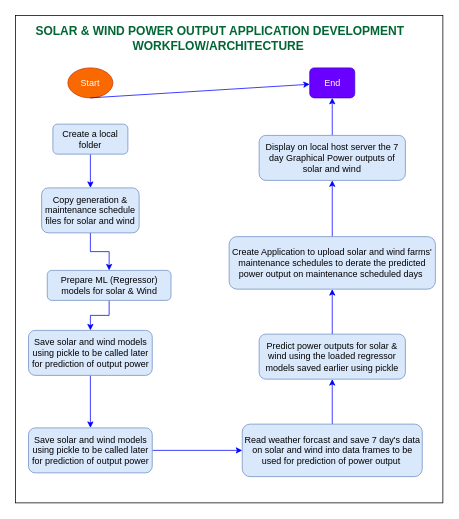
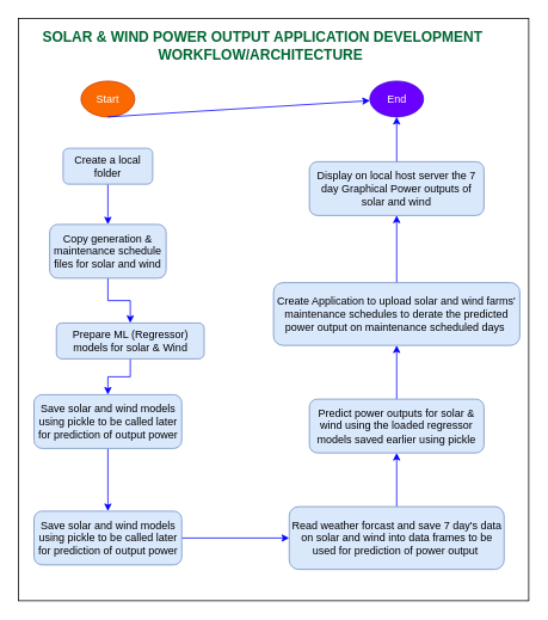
  <mxCell id="0" />
  <mxCell id="1" parent="0" />
  <mxCell id="2" value="" style="rounded=0;whiteSpace=wrap;html=1;fillColor=none;" vertex="1" parent="1"><mxGeometry x="20" y="20" width="570" height="650" as="geometry" /></mxCell>
  <mxCell id="3" value="Start" style="ellipse;whiteSpace=wrap;html=1;fillColor=#fa6800;strokeColor=#C73500;fontColor=#ffffff;" parent="1" vertex="1"><mxGeometry x="90" y="90" width="60" height="40" as="geometry" /></mxCell>
- <mxCell id="4" value="End" style="whiteSpace=wrap;html=1;fillColor=#6a00ff;strokeColor=#3700CC;fontColor=#ffffff;rounded=1;" parent="1" vertex="1"><mxGeometry x="412.5" y="90" width="60" height="40" as="geometry" /></mxCell>
+ <mxCell id="4" value="End" style="ellipse;whiteSpace=wrap;html=1;fillColor=#6a00ff;strokeColor=#3700CC;fontColor=#ffffff;" parent="1" vertex="1"><mxGeometry x="412.5" y="90" width="60" height="40" as="geometry" /></mxCell>
  <mxCell id="5" style="edgeStyle=orthogonalEdgeStyle;rounded=0;orthogonalLoop=1;jettySize=auto;html=1;entryX=0.5;entryY=0;entryDx=0;entryDy=0;strokeColor=#0000FF;" edge="1" parent="1" source="6" target="10"><mxGeometry relative="1" as="geometry" /></mxCell>
  <mxCell id="6" value="Create a local folder" style="rounded=1;whiteSpace=wrap;html=1;fillColor=#dae8fc;strokeColor=#6c8ebf;" parent="1" vertex="1"><mxGeometry x="70" y="165" width="100" height="40" as="geometry" /></mxCell>
  <mxCell id="7" value="" style="endArrow=classic;html=1;exitX=0.5;exitY=1;exitDx=0;exitDy=0;fillColor=#6a00ff;strokeColor=#0000FF;" parent="1" source="3" target="4" edge="1"><mxGeometry width="50" height="50" relative="1" as="geometry"><mxPoint x="420" y="360" as="sourcePoint" /><mxPoint x="470" y="310" as="targetPoint" /></mxGeometry></mxCell>
  <mxCell id="8" value="&lt;b&gt;&lt;font style=&quot;font-size: 16px&quot; color=&quot;#006633&quot;&gt;SOLAR &amp;amp; WIND POWER OUTPUT APPLICATION DEVELOPMENT WORKFLOW/ARCHITECTURE&amp;nbsp;&lt;/font&gt;&lt;/b&gt;" style="rounded=1;whiteSpace=wrap;html=1;fillColor=none;strokeColor=none;" vertex="1" parent="1"><mxGeometry x="22.5" y="20" width="540" height="60" as="geometry" /></mxCell>
  <mxCell id="9" style="edgeStyle=orthogonalEdgeStyle;rounded=0;orthogonalLoop=1;jettySize=auto;html=1;entryX=0.5;entryY=0;entryDx=0;entryDy=0;strokeColor=#0000FF;" edge="1" parent="1" source="10" target="12"><mxGeometry relative="1" as="geometry" /></mxCell>
  <mxCell id="10" value="Copy generation &amp;amp; maintenance schedule files for solar and wind" style="rounded=1;whiteSpace=wrap;html=1;fillColor=#dae8fc;strokeColor=#6c8ebf;" vertex="1" parent="1"><mxGeometry x="55" y="250" width="130" height="60" as="geometry" /></mxCell>
  <mxCell id="11" style="edgeStyle=orthogonalEdgeStyle;rounded=0;orthogonalLoop=1;jettySize=auto;html=1;entryX=0.5;entryY=0;entryDx=0;entryDy=0;strokeColor=#0000FF;" edge="1" parent="1" source="12" target="14"><mxGeometry relative="1" as="geometry" /></mxCell>
  <mxCell id="12" value="Prepare ML (Regressor) models for solar &amp;amp; Wind" style="rounded=1;whiteSpace=wrap;html=1;fillColor=#dae8fc;strokeColor=#6c8ebf;" vertex="1" parent="1"><mxGeometry x="62.5" y="360" width="165" height="40" as="geometry" /></mxCell>
  <mxCell id="13" style="edgeStyle=orthogonalEdgeStyle;rounded=0;orthogonalLoop=1;jettySize=auto;html=1;entryX=0.5;entryY=0;entryDx=0;entryDy=0;strokeColor=#0000FF;" edge="1" parent="1" source="14" target="16"><mxGeometry relative="1" as="geometry" /></mxCell>
  <mxCell id="14" value="Save solar and wind models using pickle to be called later for prediction of output power" style="rounded=1;whiteSpace=wrap;html=1;fillColor=#dae8fc;strokeColor=#6c8ebf;" vertex="1" parent="1"><mxGeometry x="37.5" y="440" width="165" height="60" as="geometry" /></mxCell>
  <mxCell id="15" style="edgeStyle=orthogonalEdgeStyle;rounded=0;orthogonalLoop=1;jettySize=auto;html=1;entryX=0;entryY=0.5;entryDx=0;entryDy=0;strokeColor=#0000FF;" edge="1" parent="1" source="16" target="18"><mxGeometry relative="1" as="geometry" /></mxCell>
  <mxCell id="16" value="Save solar and wind models using pickle to be called later for prediction of output power" style="rounded=1;whiteSpace=wrap;html=1;fillColor=#dae8fc;strokeColor=#6c8ebf;" vertex="1" parent="1"><mxGeometry x="37.5" y="570" width="165" height="60" as="geometry" /></mxCell>
  <mxCell id="17" style="edgeStyle=orthogonalEdgeStyle;rounded=0;orthogonalLoop=1;jettySize=auto;html=1;entryX=0.5;entryY=1;entryDx=0;entryDy=0;strokeColor=#0000FF;" edge="1" parent="1" source="18" target="20"><mxGeometry relative="1" as="geometry" /></mxCell>
  <mxCell id="18" value="Read weather forcast and save 7 day's data on solar and wind into data frames to be used for prediction of power output&amp;nbsp;" style="rounded=1;whiteSpace=wrap;html=1;fillColor=#dae8fc;strokeColor=#6c8ebf;" vertex="1" parent="1"><mxGeometry x="322.5" y="565" width="240" height="70" as="geometry" /></mxCell>
  <mxCell id="19" style="edgeStyle=orthogonalEdgeStyle;rounded=0;orthogonalLoop=1;jettySize=auto;html=1;entryX=0.5;entryY=1;entryDx=0;entryDy=0;strokeColor=#0000FF;" edge="1" parent="1" source="20" target="22"><mxGeometry relative="1" as="geometry" /></mxCell>
  <mxCell id="20" value="Predict power outputs for solar &amp;amp; wind using the loaded regressor models saved earlier using pickle" style="rounded=1;whiteSpace=wrap;html=1;fillColor=#dae8fc;strokeColor=#6c8ebf;" vertex="1" parent="1"><mxGeometry x="345" y="445" width="195" height="60" as="geometry" /></mxCell>
  <mxCell id="21" style="edgeStyle=orthogonalEdgeStyle;rounded=0;orthogonalLoop=1;jettySize=auto;html=1;entryX=0.5;entryY=1;entryDx=0;entryDy=0;strokeColor=#0000FF;" edge="1" parent="1" source="22" target="24"><mxGeometry relative="1" as="geometry" /></mxCell>
  <mxCell id="22" value="Create Application to upload solar and wind farms' maintenance schedules to derate the predicted power output on maintenance scheduled days&amp;nbsp;" style="rounded=1;whiteSpace=wrap;html=1;fillColor=#dae8fc;strokeColor=#6c8ebf;" vertex="1" parent="1"><mxGeometry x="305" y="315" width="275" height="70" as="geometry" /></mxCell>
  <mxCell id="23" style="edgeStyle=orthogonalEdgeStyle;rounded=0;orthogonalLoop=1;jettySize=auto;html=1;entryX=0.5;entryY=1;entryDx=0;entryDy=0;strokeColor=#0000FF;" edge="1" parent="1" source="24" target="4"><mxGeometry relative="1" as="geometry" /></mxCell>
  <mxCell id="24" value="Display on local host server the 7 day Graphical Power outputs of solar and wind" style="rounded=1;whiteSpace=wrap;html=1;fillColor=#dae8fc;strokeColor=#6c8ebf;" vertex="1" parent="1"><mxGeometry x="345" y="180" width="195" height="60" as="geometry" /></mxCell>
